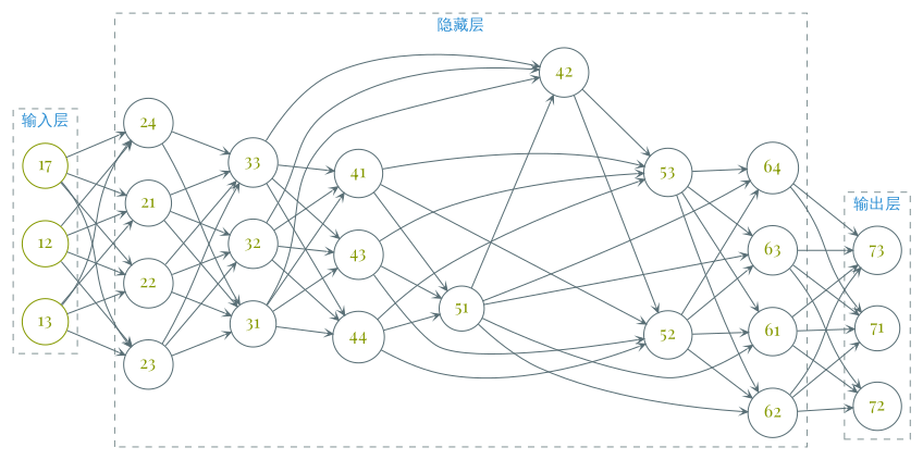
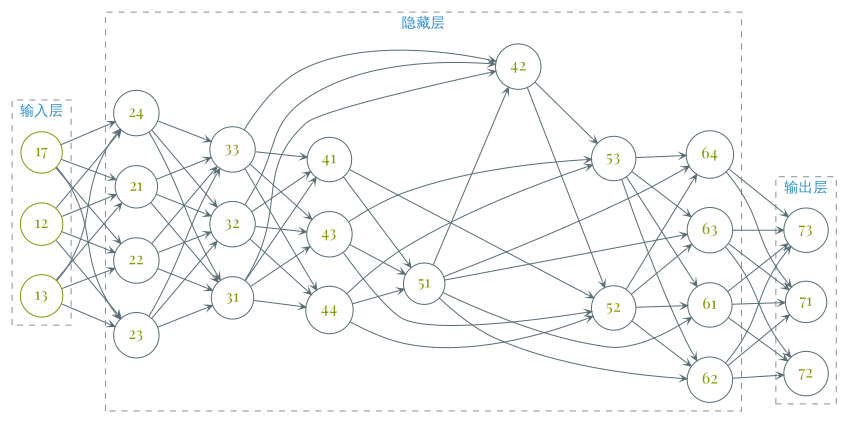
  digraph {
    fontname="Playfair Display"
    nodesep=0.4
    rankdir=LR
    ranksep=0.7
    node [color="#586e75" fontcolor="#859900" fontname="Playfair Display" fontsize=16 shape=circle]
    edge [arrowhead=vee arrowsize=0.6 color="#586e75" fontcolor="#839496" fontname="Playfair Display" fontsize=12]
    n1 [color="#859900" label=17]
    12 [color="#859900"]
    13 [color="#859900"]
    21
    22
    23
    24
    31
    32
    33
    41
    42
    43
    44
    51
    52
    53
    61
    62
    63
    64
    71
    72
    73
    subgraph cluster_1 {
      color="#839496"
      fontcolor="#268bd2"
      label="输入层"
      style=dashed
      n1
      12
      13
    }
    subgraph cluster_2 {
      color="#839496"
      fontcolor="#268bd2"
      label="隐藏层"
      style=dashed
      21
      22
      23
      24
      31
      32
      33
      41
      42
      43
      44
      51
      52
      53
      61
      62
      63
      64
    }
    subgraph cluster_3 {
      color="#839496"
      fontcolor="#268bd2"
      label="输出层"
      style=dashed
      71
      72
      73
    }
    n1 -> 21
    n1 -> 22
    n1 -> 23
    n1 -> 24
    12 -> 21
    12 -> 22
    12 -> 23
    12 -> 24
    13 -> 21
    13 -> 22
    13 -> 23
    13 -> 24
    21 -> 31
    21 -> 32
    21 -> 33
    22 -> 31
    22 -> 32
    22 -> 33
    23 -> 31
    23 -> 32
    23 -> 33
    24 -> 31
+   24 -> 32
    24 -> 33
    31 -> 41
    31 -> 42
    31 -> 43
    31 -> 44
    32 -> 41
    32 -> 42
    32 -> 43
    32 -> 44
    33 -> 41
    33 -> 42
    33 -> 43
    33 -> 44
    41 -> 51
    41 -> 52
-   41 -> 53
    42 -> 52
    42 -> 53
    43 -> 51
    43 -> 52
    43 -> 53
    44 -> 51
    44 -> 52
    44 -> 53
    51 -> 42
    51 -> 61
    51 -> 62
    51 -> 63
    51 -> 64
    52 -> 61
    52 -> 62
    52 -> 63
    52 -> 64
    53 -> 61
    53 -> 62
    53 -> 63
    53 -> 64
    61 -> 71
    61 -> 72
    61 -> 73
    62 -> 71
    62 -> 72
    62 -> 73
    63 -> 71
    63 -> 72
    63 -> 73
    64 -> 71
    64 -> 73
  }
